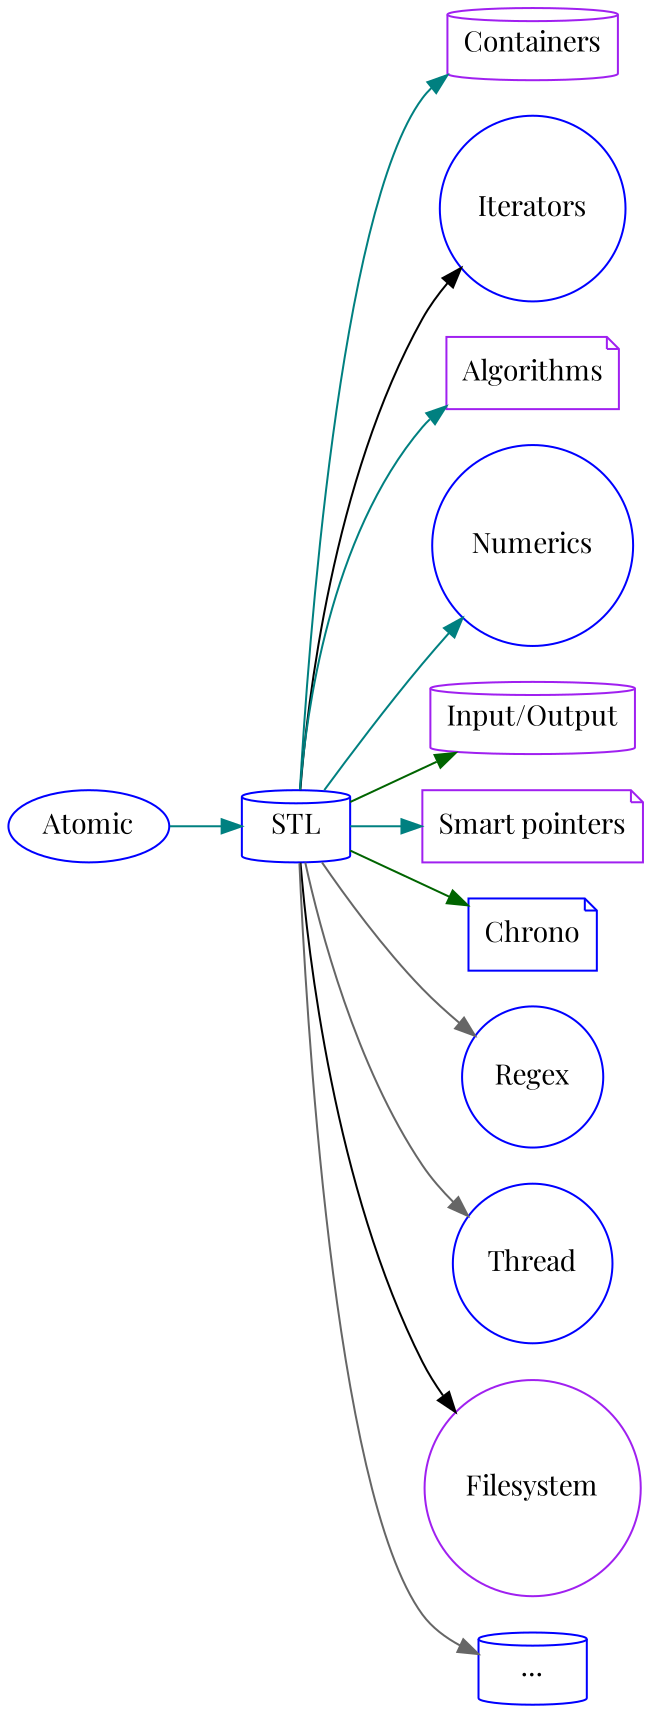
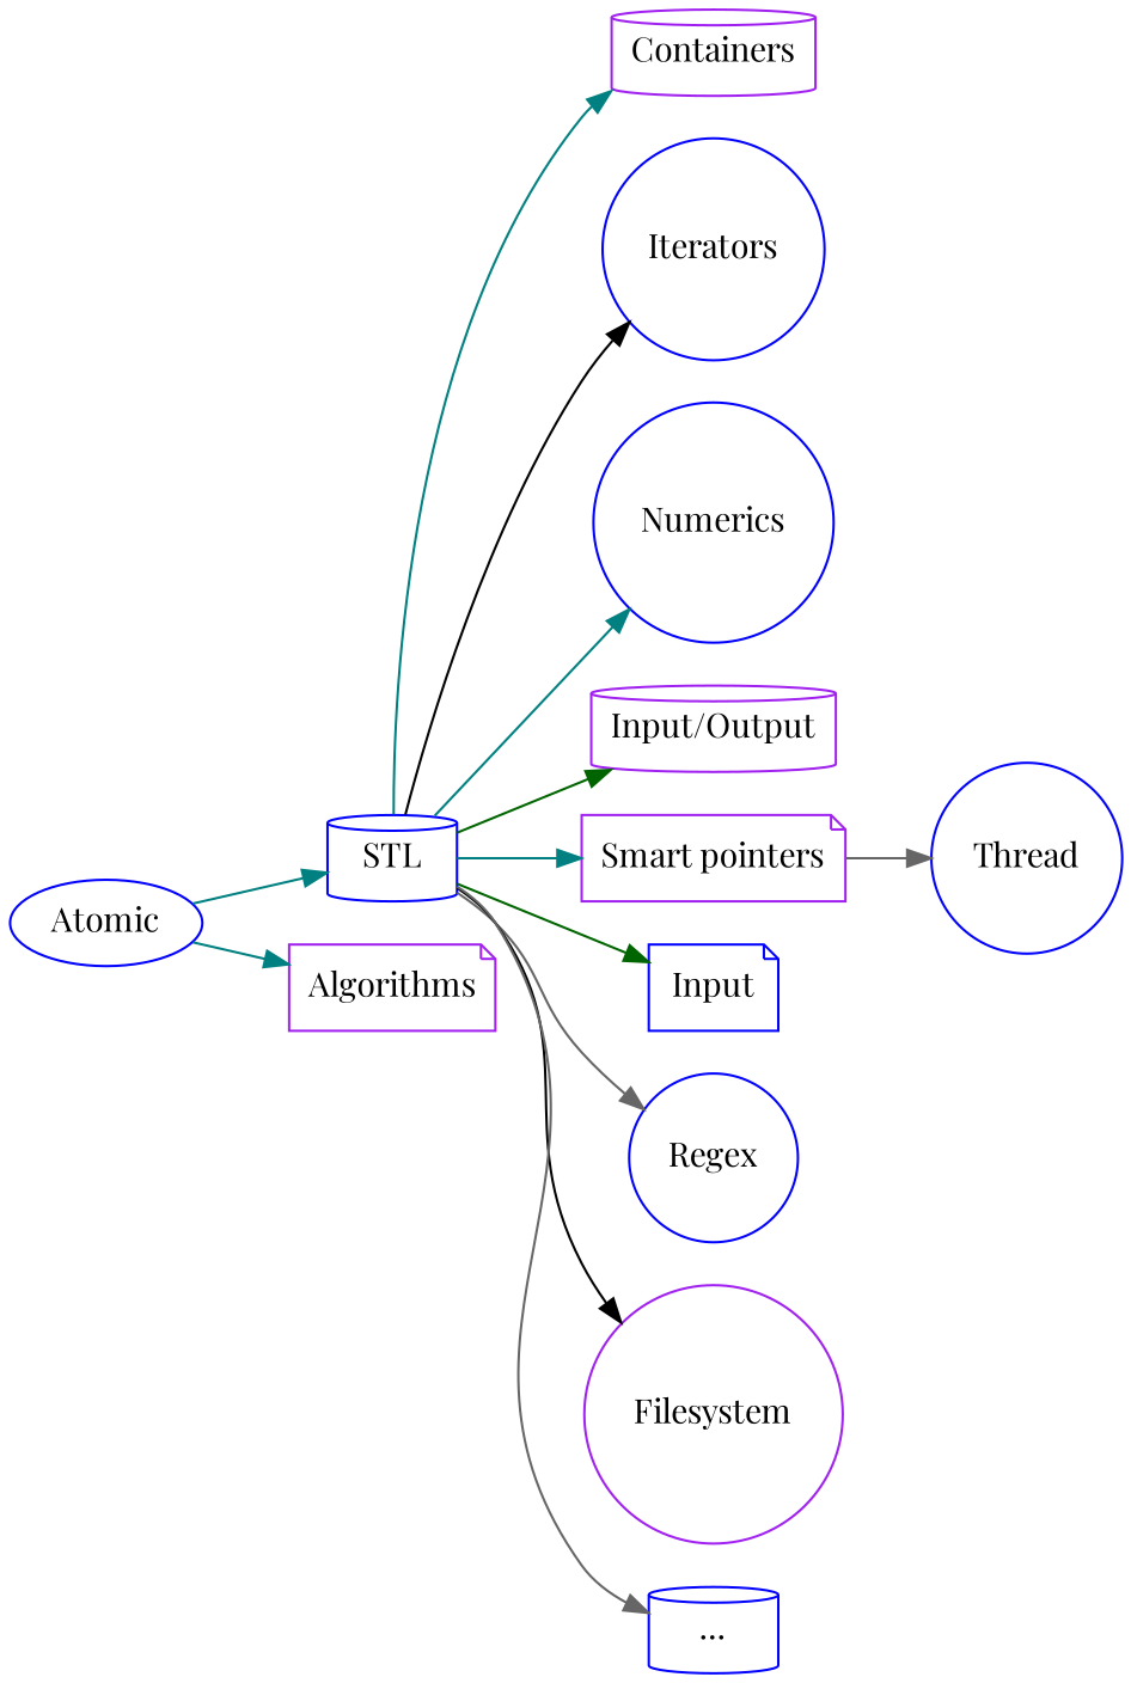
  digraph {
    fontname="Playfair Display"
    mindist=0.15
    rankdir=LR
    root=STL
    node [color=blue fontname="Playfair Display" shape=circle]
    edge [color=teal fontname="Playfair Display"]
    STL [shape=cylinder]
    Containers [color=purple shape=cylinder]
    Iterators
    Algorithms [color=purple shape=note]
    Numerics
    "Input/Output" [color=purple shape=cylinder]
    "Smart pointers" [color=purple shape=note]
-   Chrono [shape=note]
+   Chrono [shape=note label=Input]
    Regex
    Thread
    Filesystem [color=purple]
    "..." [shape=cylinder]
    Atomic [shape=ellipse]
    STL -> Containers
    STL -> Iterators [color=black]
-   STL -> Algorithms
+   Atomic -> Algorithms
    STL -> Numerics
    STL -> "Input/Output" [color=darkgreen]
    STL -> "Smart pointers"
    STL -> Chrono [color=darkgreen]
    STL -> Regex [color=gray40]
-   STL -> Thread [color=gray40]
+   "Smart pointers" -> Thread [color=gray40]
    STL -> Filesystem [color=black]
    STL -> "..." [color=gray40]
    Atomic -> STL
  }
